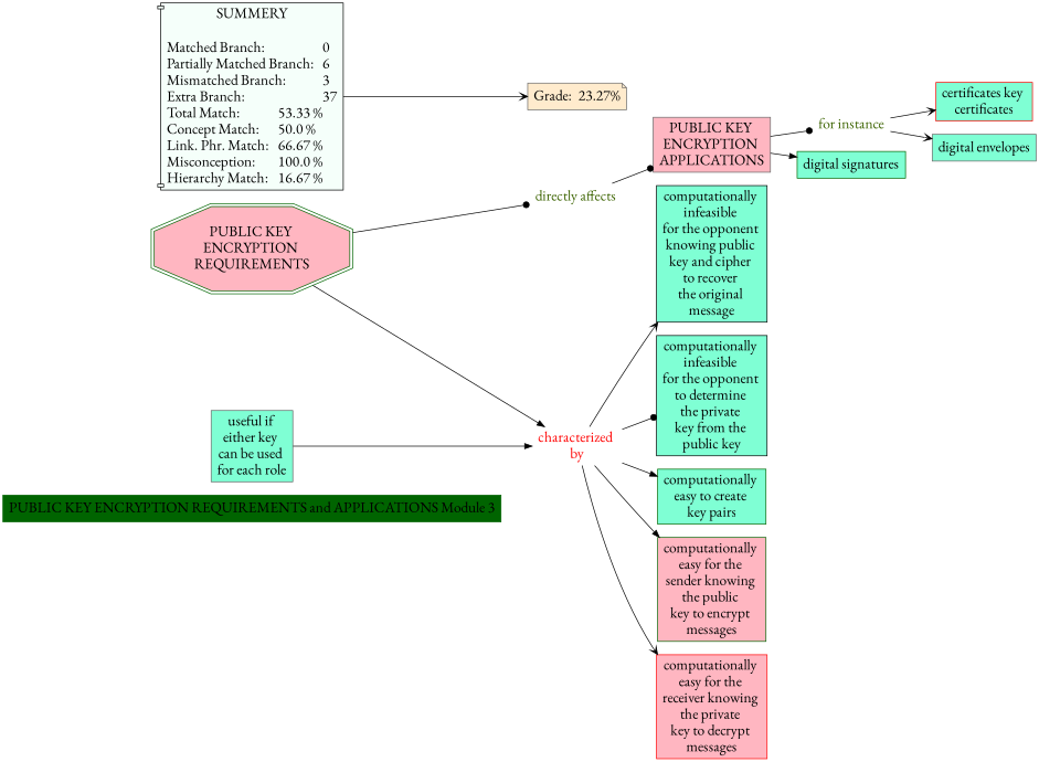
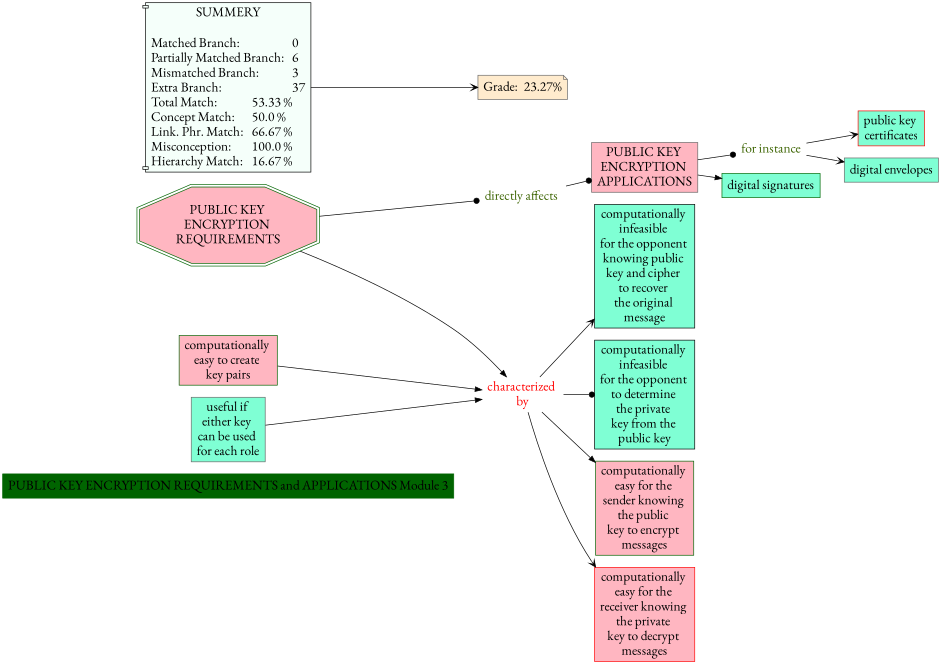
  digraph {
    fontname="EB Garamond"
    rankdir=LR
    node [Gsplines=true color=darkgreen fontname="EB Garamond" fontsize=20 shape=rect style=filled fillcolor=aquamarine]
    edge [arrowhead=normal constraint=true fontname="EB Garamond"]
    n1 [label="PUBLIC KEY ENCRYPTION REQUIREMENTS and APPLICATIONS Module 3" fillcolor=""]
    n2 [fillcolor="#FFB6C1" label="PUBLIC KEY \nENCRYPTION \nREQUIREMENTS" shape=doubleoctagon]
    n3 [color=black fontcolor="#3B6300" label="directly affects \n" shape=none style="" fillcolor=""]
    n4 [fontcolor=red label="characterized \nby" shape=none style="" fillcolor=""]
    n5 [color=gray40 fillcolor="#FFB6C1" label="PUBLIC KEY \nENCRYPTION \nAPPLICATIONS"]
    n6 [color=black label="computationally \ninfeasible \nfor the opponent \nknowing public \nkey and cipher \nto recover \nthe original \nmessage"]
    n7 [color=black label="computationally \ninfeasible \nfor the opponent \nto determine \nthe private \nkey from the \npublic key\n"]
-   n8 [label="computationally \neasy to create \nkey pairs"]
+   n8 [fillcolor="#FFB6C1" label="computationally \neasy to create \nkey pairs"]
    n9 [fillcolor="#FFB6C1" label="computationally \neasy for the \nsender knowing \nthe public \nkey to encrypt \nmessages"]
    n10 [color=red fillcolor="#FFB6C1" label="computationally \neasy for the \nreceiver knowing \nthe private \nkey to decrypt \nmessages"]
    n11 [color=black fontcolor="#3B6300" label="for instance\n" shape=none style="" fillcolor=""]
    n12 [label="digital signatures\n"]
-   n13 [color=red label="certificates key \ncertificates"]
+   n13 [color=red label="public key \ncertificates"]
    n14 [color=gray40 label="digital envelopes\n"]
    n15 [color=gray40 label="useful if \neither key \ncan be used \nfor each role\n"]
    n16 [color=black fillcolor="#F5FFFA" label="SUMMERY\n\nMatched Branch:			0\lPartially Matched Branch:	6\lMismatched Branch:		3\lExtra Branch:				37\lTotal Match:		53.33 %\lConcept Match:	50.0 %\lLink. Phr. Match:	66.67 %\lMisconception:	100.0 %\lHierarchy Match:	16.67 %\l" shape=component]
    n17 [color=gray40 fillcolor="#FFEBCD" label="Grade:	23.27%" shape=note]
    n2 -> n3 [arrowhead=dot]
    n2 -> n4
    n3 -> n5 [arrowhead=dot]
    n4 -> n6 [arrowhead=vee]
    n4 -> n7 [arrowhead=dot]
-   n4 -> n8
+   n8 -> n4
    n4 -> n9
    n4 -> n10 [arrowhead=vee]
    n5 -> n11 [arrowhead=dot]
    n5 -> n12
    n11 -> n13 [arrowhead=vee]
    n11 -> n14 [arrowhead=vee]
    n15 -> n4
    n16 -> n17 [arrowhead=vee color=black]
  }
